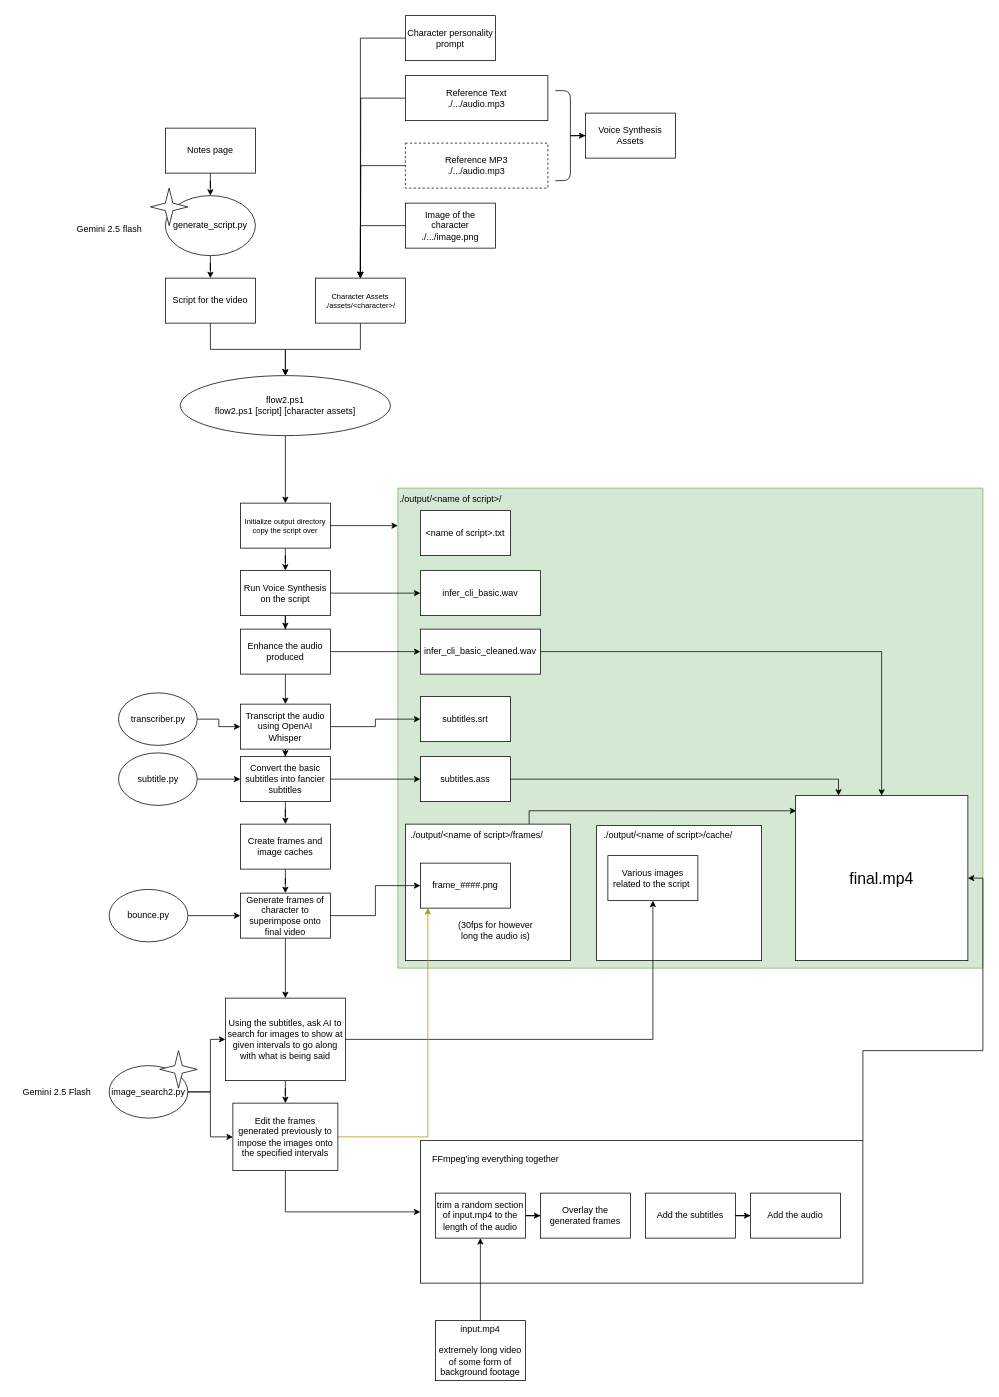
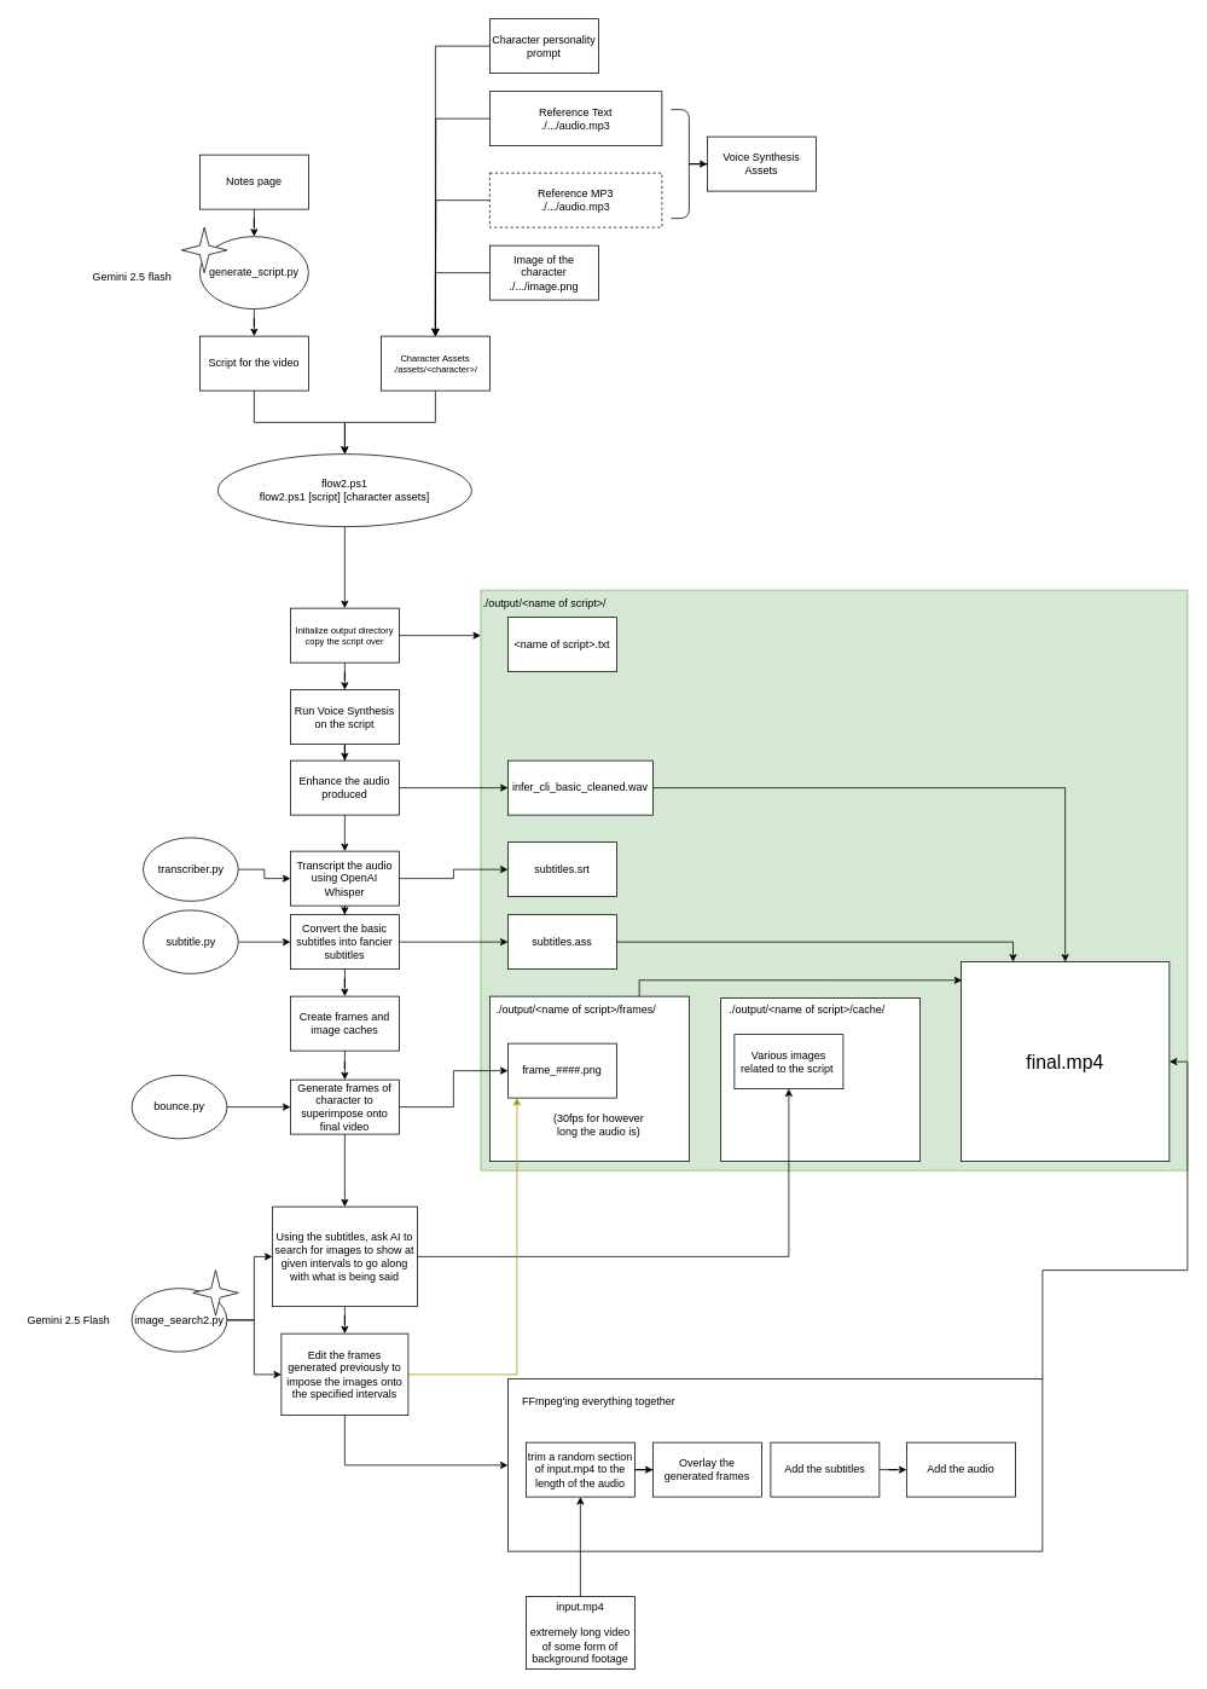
  <mxCell id="0" />
  <mxCell id="1" parent="0" />
  <mxCell id="2" value="" style="verticalLabelPosition=bottom;verticalAlign=top;html=1;shape=mxgraph.basic.rect;fillColor2=none;strokeWidth=1;size=20;indent=5;fillColor=#d5e8d4;strokeColor=#82b366;" vertex="1" parent="1"><mxGeometry x="530" y="650" width="780" height="640" as="geometry" /></mxCell>
  <mxCell id="3" style="edgeStyle=orthogonalEdgeStyle;rounded=0;orthogonalLoop=1;jettySize=auto;html=1;exitX=0.5;exitY=1;exitDx=0;exitDy=0;" edge="1" parent="1" source="4" target="6"><mxGeometry relative="1" as="geometry" /></mxCell>
  <mxCell id="4" value="&lt;div&gt;Script for the video&lt;/div&gt;" style="rounded=0;whiteSpace=wrap;html=1;" vertex="1" parent="1"><mxGeometry x="220" y="370" width="120" height="60" as="geometry" /></mxCell>
  <mxCell id="5" value="" style="edgeStyle=orthogonalEdgeStyle;rounded=0;orthogonalLoop=1;jettySize=auto;html=1;" edge="1" parent="1" source="6" target="27"><mxGeometry relative="1" as="geometry" /></mxCell>
  <mxCell id="6" value="&lt;div&gt;flow2.ps1&lt;/div&gt;flow2.ps1 [script] [character assets]" style="ellipse;whiteSpace=wrap;html=1;" vertex="1" parent="1"><mxGeometry x="240" y="500" width="280" height="80" as="geometry" /></mxCell>
  <mxCell id="7" style="edgeStyle=orthogonalEdgeStyle;rounded=0;orthogonalLoop=1;jettySize=auto;html=1;exitX=0.5;exitY=1;exitDx=0;exitDy=0;entryX=0.5;entryY=0;entryDx=0;entryDy=0;" edge="1" parent="1" source="8" target="6"><mxGeometry relative="1" as="geometry" /></mxCell>
  <mxCell id="8" value="&lt;div&gt;Character Assets&lt;/div&gt;&lt;div&gt;./assets/&amp;lt;character&amp;gt;/&lt;/div&gt;" style="whiteSpace=wrap;html=1;fontSize=10;" vertex="1" parent="1"><mxGeometry x="420" y="370" width="120" height="60" as="geometry" /></mxCell>
  <mxCell id="9" value="Voice Synthesis Assets" style="whiteSpace=wrap;html=1;" vertex="1" parent="1"><mxGeometry x="780" y="150" width="120" height="60" as="geometry" /></mxCell>
  <mxCell id="10" style="edgeStyle=orthogonalEdgeStyle;rounded=0;orthogonalLoop=1;jettySize=auto;html=1;exitX=0;exitY=0.5;exitDx=0;exitDy=0;" edge="1" parent="1" source="11"><mxGeometry relative="1" as="geometry"><mxPoint x="480" y="370" as="targetPoint" /></mxGeometry></mxCell>
  <mxCell id="11" value="&lt;div&gt;Reference MP3&lt;/div&gt;&lt;div&gt;./.../audio.mp3&lt;/div&gt;" style="whiteSpace=wrap;html=1;dashed=1;" vertex="1" parent="1"><mxGeometry x="540" y="190" width="190" height="60" as="geometry" /></mxCell>
  <mxCell id="12" style="edgeStyle=orthogonalEdgeStyle;rounded=0;orthogonalLoop=1;jettySize=auto;html=1;exitX=0;exitY=0.5;exitDx=0;exitDy=0;" edge="1" parent="1" source="13"><mxGeometry relative="1" as="geometry"><mxPoint x="480" y="370" as="targetPoint" /></mxGeometry></mxCell>
  <mxCell id="13" value="&lt;div&gt;Reference Text&lt;/div&gt;&lt;div&gt;&lt;div&gt;./.../audio.mp3&lt;/div&gt;&lt;/div&gt;" style="whiteSpace=wrap;html=1;" vertex="1" parent="1"><mxGeometry x="540" y="100" width="190" height="60" as="geometry" /></mxCell>
  <mxCell id="14" style="edgeStyle=orthogonalEdgeStyle;rounded=0;orthogonalLoop=1;jettySize=auto;html=1;exitX=0;exitY=0.5;exitDx=0;exitDy=0;entryX=0.5;entryY=0;entryDx=0;entryDy=0;" edge="1" parent="1" source="15" target="8"><mxGeometry relative="1" as="geometry" /></mxCell>
  <mxCell id="15" value="&lt;div&gt;Image of the character&lt;/div&gt;&lt;div&gt;./.../image.png&lt;/div&gt;" style="whiteSpace=wrap;html=1;" vertex="1" parent="1"><mxGeometry x="540" y="270" width="120" height="60" as="geometry" /></mxCell>
  <mxCell id="16" value="" style="edgeStyle=orthogonalEdgeStyle;rounded=0;orthogonalLoop=1;jettySize=auto;html=1;" edge="1" parent="1" source="17" target="9"><mxGeometry relative="1" as="geometry" /></mxCell>
  <mxCell id="17" value="" style="shape=curlyBracket;whiteSpace=wrap;html=1;rounded=1;flipH=1;labelPosition=right;verticalLabelPosition=middle;align=left;verticalAlign=middle;size=0;" vertex="1" parent="1"><mxGeometry x="740" y="120" width="20" height="120" as="geometry" /></mxCell>
  <mxCell id="18" style="edgeStyle=orthogonalEdgeStyle;rounded=0;orthogonalLoop=1;jettySize=auto;html=1;exitX=0;exitY=0.5;exitDx=0;exitDy=0;entryX=0.5;entryY=0;entryDx=0;entryDy=0;" edge="1" parent="1" source="19" target="8"><mxGeometry relative="1" as="geometry" /></mxCell>
  <mxCell id="19" value="Character personality prompt" style="whiteSpace=wrap;html=1;" vertex="1" parent="1"><mxGeometry x="540" y="20" width="120" height="60" as="geometry" /></mxCell>
  <mxCell id="20" value="" style="edgeStyle=orthogonalEdgeStyle;rounded=0;orthogonalLoop=1;jettySize=auto;html=1;" edge="1" parent="1" source="21" target="4"><mxGeometry relative="1" as="geometry" /></mxCell>
  <mxCell id="21" value="&lt;div&gt;generate_script.py&lt;/div&gt;" style="ellipse;whiteSpace=wrap;html=1;" vertex="1" parent="1"><mxGeometry x="220" width="120" height="80" as="geometry" y="260" /></mxCell>
  <mxCell id="22" value="" style="edgeStyle=orthogonalEdgeStyle;rounded=0;orthogonalLoop=1;jettySize=auto;html=1;entryX=0.5;entryY=0;entryDx=0;entryDy=0;" edge="1" parent="1" source="23" target="21"><mxGeometry relative="1" as="geometry" /></mxCell>
  <mxCell id="23" value="Notes page" style="rounded=0;whiteSpace=wrap;html=1;" vertex="1" parent="1"><mxGeometry x="220" y="170" width="120" height="60" as="geometry" /></mxCell>
  <mxCell id="24" value="" style="verticalLabelPosition=bottom;verticalAlign=top;html=1;shape=mxgraph.basic.4_point_star_2;dx=0.8;" vertex="1" parent="1"><mxGeometry x="200" y="250" width="50" height="50" as="geometry" /></mxCell>
  <mxCell id="25" value="Gemini 2.5 flash" style="text;html=1;align=center;verticalAlign=middle;resizable=0;points=[];autosize=1;strokeColor=none;fillColor=none;" vertex="1" parent="1"><mxGeometry x="90" y="290" width="110" height="30" as="geometry" /></mxCell>
  <mxCell id="26" value="" style="edgeStyle=orthogonalEdgeStyle;rounded=0;orthogonalLoop=1;jettySize=auto;html=1;" edge="1" parent="1" source="27" target="30"><mxGeometry relative="1" as="geometry" /></mxCell>
  <mxCell id="27" value="&lt;div&gt;Initialize output directory&lt;/div&gt;&lt;div&gt;copy the script over&lt;/div&gt;" style="whiteSpace=wrap;html=1;fontSize=10;" vertex="1" parent="1"><mxGeometry x="320" y="670" width="120" height="60" as="geometry" /></mxCell>
  <mxCell id="28" value="" style="edgeStyle=orthogonalEdgeStyle;rounded=0;orthogonalLoop=1;jettySize=auto;html=1;" edge="1" parent="1" source="30" target="33"><mxGeometry relative="1" as="geometry" /></mxCell>
- <mxCell id="29" style="edgeStyle=orthogonalEdgeStyle;rounded=0;orthogonalLoop=1;jettySize=auto;html=1;exitX=1;exitY=0.5;exitDx=0;exitDy=0;entryX=0;entryY=0.5;entryDx=0;entryDy=0;" edge="1" parent="1" source="30" target="52"><mxGeometry relative="1" as="geometry" /></mxCell>
  <mxCell id="30" value="&lt;div&gt;Run Voice Synthesis on the script&lt;/div&gt;" style="whiteSpace=wrap;html=1;" vertex="1" parent="1"><mxGeometry x="320" y="760" width="120" height="60" as="geometry" /></mxCell>
  <mxCell id="31" value="" style="edgeStyle=orthogonalEdgeStyle;rounded=0;orthogonalLoop=1;jettySize=auto;html=1;" edge="1" parent="1" source="33" target="35"><mxGeometry relative="1" as="geometry" /></mxCell>
  <mxCell id="32" value="" style="edgeStyle=orthogonalEdgeStyle;rounded=0;orthogonalLoop=1;jettySize=auto;html=1;" edge="1" parent="1" source="33" target="38"><mxGeometry relative="1" as="geometry" /></mxCell>
  <mxCell id="33" value="Enhance the audio produced" style="whiteSpace=wrap;html=1;" vertex="1" parent="1"><mxGeometry x="320" y="838" width="120" height="60" as="geometry" /></mxCell>
  <mxCell id="34" style="edgeStyle=orthogonalEdgeStyle;rounded=0;orthogonalLoop=1;jettySize=auto;html=1;exitX=1;exitY=0.5;exitDx=0;exitDy=0;" edge="1" parent="1" source="35" target="79"><mxGeometry relative="1" as="geometry" /></mxCell>
  <mxCell id="35" value="infer_cli_basic_cleaned.wav" style="whiteSpace=wrap;html=1;" vertex="1" parent="1"><mxGeometry x="560" y="838" width="160" height="60" as="geometry" /></mxCell>
  <mxCell id="36" value="" style="edgeStyle=orthogonalEdgeStyle;rounded=0;orthogonalLoop=1;jettySize=auto;html=1;" edge="1" parent="1" source="38" target="42"><mxGeometry relative="1" as="geometry" /></mxCell>
  <mxCell id="37" style="edgeStyle=orthogonalEdgeStyle;rounded=0;orthogonalLoop=1;jettySize=auto;html=1;exitX=1;exitY=0.5;exitDx=0;exitDy=0;" edge="1" parent="1" source="38" target="43"><mxGeometry relative="1" as="geometry" /></mxCell>
  <mxCell id="38" value="Transcript the audio using OpenAI Whisper" style="whiteSpace=wrap;html=1;" vertex="1" parent="1"><mxGeometry x="320" y="938" width="120" height="60" as="geometry" /></mxCell>
  <mxCell id="39" value="./output/&amp;lt;name of script&amp;gt;/" style="text;html=1;align=center;verticalAlign=middle;resizable=0;points=[];autosize=1;strokeColor=none;fillColor=none;" vertex="1" parent="1"><mxGeometry x="520" y="650" width="160" height="30" as="geometry" /></mxCell>
  <mxCell id="40" style="edgeStyle=orthogonalEdgeStyle;rounded=0;orthogonalLoop=1;jettySize=auto;html=1;exitX=1;exitY=0.5;exitDx=0;exitDy=0;" edge="1" parent="1" source="42" target="49"><mxGeometry relative="1" as="geometry" /></mxCell>
  <mxCell id="41" value="" style="edgeStyle=orthogonalEdgeStyle;rounded=0;orthogonalLoop=1;jettySize=auto;html=1;" edge="1" parent="1" source="42" target="51"><mxGeometry relative="1" as="geometry" /></mxCell>
  <mxCell id="42" value="Convert the basic subtitles into fancier subtitles" style="whiteSpace=wrap;html=1;" vertex="1" parent="1"><mxGeometry x="320" y="1008" width="120" height="60" as="geometry" /></mxCell>
  <mxCell id="43" value="subtitles.srt" style="whiteSpace=wrap;html=1;" vertex="1" parent="1"><mxGeometry x="560" y="928" width="120" height="60" as="geometry" /></mxCell>
  <mxCell id="44" value="" style="edgeStyle=orthogonalEdgeStyle;rounded=0;orthogonalLoop=1;jettySize=auto;html=1;" edge="1" parent="1" source="45" target="38"><mxGeometry relative="1" as="geometry" /></mxCell>
  <mxCell id="45" value="transcriber.py" style="ellipse;whiteSpace=wrap;html=1;" vertex="1" parent="1"><mxGeometry x="157.5" y="923" width="105" height="70" as="geometry" /></mxCell>
  <mxCell id="46" value="" style="edgeStyle=orthogonalEdgeStyle;rounded=0;orthogonalLoop=1;jettySize=auto;html=1;" edge="1" parent="1" source="47" target="42"><mxGeometry relative="1" as="geometry" /></mxCell>
  <mxCell id="47" value="subtitle.py" style="ellipse;whiteSpace=wrap;html=1;" vertex="1" parent="1"><mxGeometry x="157.5" y="1003" width="105" height="70" as="geometry" /></mxCell>
  <mxCell id="48" style="edgeStyle=orthogonalEdgeStyle;rounded=0;orthogonalLoop=1;jettySize=auto;html=1;exitX=1;exitY=0.5;exitDx=0;exitDy=0;entryX=0.25;entryY=0;entryDx=0;entryDy=0;" edge="1" parent="1" source="49" target="79"><mxGeometry relative="1" as="geometry" /></mxCell>
  <mxCell id="49" value="subtitles.ass" style="whiteSpace=wrap;html=1;" vertex="1" parent="1"><mxGeometry x="560" y="1008" width="120" height="60" as="geometry" /></mxCell>
  <mxCell id="50" value="" style="edgeStyle=orthogonalEdgeStyle;rounded=0;orthogonalLoop=1;jettySize=auto;html=1;" edge="1" parent="1" source="51" target="59"><mxGeometry relative="1" as="geometry" /></mxCell>
  <mxCell id="51" value="Create frames and image caches" style="whiteSpace=wrap;html=1;" vertex="1" parent="1"><mxGeometry x="320" y="1098" width="120" height="60" as="geometry" /></mxCell>
- <mxCell id="52" value="infer_cli_basic.wav" style="whiteSpace=wrap;html=1;" vertex="1" parent="1"><mxGeometry x="560" y="760" width="160" height="60" as="geometry" /></mxCell>
  <mxCell id="53" value="" style="rounded=0;whiteSpace=wrap;html=1;" vertex="1" parent="1"><mxGeometry x="795" y="1100" width="220" height="180" as="geometry" /></mxCell>
  <mxCell id="54" style="edgeStyle=orthogonalEdgeStyle;rounded=0;orthogonalLoop=1;jettySize=auto;html=1;exitX=0.75;exitY=0;exitDx=0;exitDy=0;entryX=0.005;entryY=0.092;entryDx=0;entryDy=0;entryPerimeter=0;" edge="1" parent="1" source="55" target="79"><mxGeometry relative="1" as="geometry"><Array as="points"><mxPoint x="705" y="1080" /></Array></mxGeometry></mxCell>
  <mxCell id="55" value="" style="rounded=0;whiteSpace=wrap;html=1;" vertex="1" parent="1"><mxGeometry x="540" y="1098" width="220" height="182" as="geometry" /></mxCell>
  <mxCell id="56" value="./output/&amp;lt;name of script&amp;gt;/cache/" style="text;html=1;align=center;verticalAlign=middle;resizable=0;points=[];autosize=1;strokeColor=none;fillColor=none;" vertex="1" parent="1"><mxGeometry x="795" y="1098" width="190" height="30" as="geometry" /></mxCell>
  <mxCell id="57" value="./output/&amp;lt;name of script&amp;gt;/frames/" style="text;html=1;align=center;verticalAlign=middle;resizable=0;points=[];autosize=1;strokeColor=none;fillColor=none;" vertex="1" parent="1"><mxGeometry x="535" y="1098" width="200" height="30" as="geometry" /></mxCell>
  <mxCell id="58" value="" style="edgeStyle=orthogonalEdgeStyle;rounded=0;orthogonalLoop=1;jettySize=auto;html=1;" edge="1" parent="1" source="59" target="69"><mxGeometry relative="1" as="geometry" /></mxCell>
  <mxCell id="59" value="Generate frames of character to superimpose onto final video" style="whiteSpace=wrap;html=1;" vertex="1" parent="1"><mxGeometry x="320" y="1190" width="120" height="60" as="geometry" /></mxCell>
  <mxCell id="60" style="edgeStyle=orthogonalEdgeStyle;rounded=0;orthogonalLoop=1;jettySize=auto;html=1;exitX=1;exitY=0.5;exitDx=0;exitDy=0;" edge="1" parent="1" source="27"><mxGeometry relative="1" as="geometry"><mxPoint x="530" y="700" as="targetPoint" /></mxGeometry></mxCell>
  <mxCell id="61" value="&amp;lt;name of script&amp;gt;.txt" style="whiteSpace=wrap;html=1;" vertex="1" parent="1"><mxGeometry x="560" y="680" width="120" height="60" as="geometry" /></mxCell>
  <mxCell id="62" style="edgeStyle=orthogonalEdgeStyle;rounded=0;orthogonalLoop=1;jettySize=auto;html=1;exitX=1;exitY=0.5;exitDx=0;exitDy=0;entryX=0;entryY=0.5;entryDx=0;entryDy=0;" edge="1" parent="1" source="59" target="63"><mxGeometry relative="1" as="geometry" /></mxCell>
  <mxCell id="63" value="frame_####.png" style="whiteSpace=wrap;html=1;" vertex="1" parent="1"><mxGeometry x="560" y="1150" width="120" height="60" as="geometry" /></mxCell>
  <mxCell id="64" value="&lt;div&gt;(30fps for however&lt;/div&gt;&lt;div&gt;long the audio is)&lt;/div&gt;" style="text;html=1;align=center;verticalAlign=middle;resizable=0;points=[];autosize=1;strokeColor=none;fillColor=none;" vertex="1" parent="1"><mxGeometry x="600" y="1220" width="120" height="40" as="geometry" /></mxCell>
  <mxCell id="65" value="" style="edgeStyle=orthogonalEdgeStyle;rounded=0;orthogonalLoop=1;jettySize=auto;html=1;" edge="1" parent="1" source="66" target="59"><mxGeometry relative="1" as="geometry" /></mxCell>
  <mxCell id="66" value="bounce.py" style="ellipse;whiteSpace=wrap;html=1;" vertex="1" parent="1"><mxGeometry x="145" y="1185" width="105" height="70" as="geometry" /></mxCell>
  <mxCell id="67" value="" style="edgeStyle=orthogonalEdgeStyle;rounded=0;orthogonalLoop=1;jettySize=auto;html=1;" edge="1" parent="1" source="69" target="75"><mxGeometry relative="1" as="geometry" /></mxCell>
  <mxCell id="68" value="" style="edgeStyle=orthogonalEdgeStyle;rounded=0;orthogonalLoop=1;jettySize=auto;html=1;" edge="1" parent="1" source="69" target="78"><mxGeometry relative="1" as="geometry" /></mxCell>
  <mxCell id="69" value="Using the subtitles, ask AI to search for images to show at given intervals to go along with what is being said" style="whiteSpace=wrap;html=1;" vertex="1" parent="1"><mxGeometry x="300" y="1330" width="160" height="110" as="geometry" /></mxCell>
  <mxCell id="70" value="" style="edgeStyle=orthogonalEdgeStyle;rounded=0;orthogonalLoop=1;jettySize=auto;html=1;" edge="1" parent="1" source="72" target="69"><mxGeometry relative="1" as="geometry"><Array as="points"><mxPoint x="280" y="1455" /><mxPoint x="280" y="1385" /></Array></mxGeometry></mxCell>
  <mxCell id="71" style="edgeStyle=orthogonalEdgeStyle;rounded=0;orthogonalLoop=1;jettySize=auto;html=1;exitX=1;exitY=0.5;exitDx=0;exitDy=0;entryX=0;entryY=0.5;entryDx=0;entryDy=0;" edge="1" parent="1" source="72" target="78"><mxGeometry relative="1" as="geometry" /></mxCell>
  <mxCell id="72" value="image_search2.py" style="ellipse;whiteSpace=wrap;html=1;" vertex="1" parent="1"><mxGeometry x="145" y="1420" width="105" height="70" as="geometry" /></mxCell>
  <mxCell id="73" value="" style="verticalLabelPosition=bottom;verticalAlign=top;html=1;shape=mxgraph.basic.4_point_star_2;dx=0.8;" vertex="1" parent="1"><mxGeometry x="212.5" y="1400" width="50" height="50" as="geometry" /></mxCell>
  <mxCell id="74" value="Gemini 2.5 Flash" style="text;html=1;align=center;verticalAlign=middle;resizable=0;points=[];autosize=1;strokeColor=none;fillColor=none;" vertex="1" parent="1"><mxGeometry x="20" y="1440" width="110" height="30" as="geometry" /></mxCell>
  <mxCell id="75" value="Various images related to the script&amp;nbsp;" style="whiteSpace=wrap;html=1;" vertex="1" parent="1"><mxGeometry x="810" y="1140" width="120" height="60" as="geometry" /></mxCell>
  <mxCell id="76" style="edgeStyle=orthogonalEdgeStyle;rounded=0;orthogonalLoop=1;jettySize=auto;html=1;exitX=1;exitY=0.5;exitDx=0;exitDy=0;fillColor=#e3c800;strokeColor=light-dark(#B09500,#FFFF66);" edge="1" parent="1" source="78"><mxGeometry relative="1" as="geometry"><mxPoint x="570" y="1210" as="targetPoint" /><Array as="points"><mxPoint x="570" y="1515" /><mxPoint x="570" y="1210" /></Array></mxGeometry></mxCell>
  <mxCell id="77" style="edgeStyle=orthogonalEdgeStyle;rounded=0;orthogonalLoop=1;jettySize=auto;html=1;exitX=0.5;exitY=1;exitDx=0;exitDy=0;entryX=0;entryY=0.5;entryDx=0;entryDy=0;" edge="1" parent="1" source="78" target="81"><mxGeometry relative="1" as="geometry" /></mxCell>
  <mxCell id="78" value="Edit the frames generated previously to impose the images onto the specified intervals" style="whiteSpace=wrap;html=1;" vertex="1" parent="1"><mxGeometry x="310" y="1470" width="140" height="90" as="geometry" /></mxCell>
  <mxCell id="79" value="final.mp4" style="whiteSpace=wrap;html=1;fontSize=21;" vertex="1" parent="1"><mxGeometry x="1060" y="1060" width="230" height="220" as="geometry" /></mxCell>
  <mxCell id="80" style="edgeStyle=orthogonalEdgeStyle;rounded=0;orthogonalLoop=1;jettySize=auto;html=1;exitX=1;exitY=0;exitDx=0;exitDy=0;entryX=1;entryY=0.5;entryDx=0;entryDy=0;" edge="1" parent="1" source="81" target="79"><mxGeometry relative="1" as="geometry" /></mxCell>
  <mxCell id="81" value="" style="whiteSpace=wrap;html=1;" vertex="1" parent="1"><mxGeometry x="560" y="1520" width="590" height="190" as="geometry" /></mxCell>
  <mxCell id="82" value="FFmpeg'ing everything together" style="text;html=1;align=center;verticalAlign=middle;resizable=0;points=[];autosize=1;strokeColor=none;fillColor=none;" vertex="1" parent="1"><mxGeometry x="565" y="1530" width="190" height="30" as="geometry" /></mxCell>
  <mxCell id="83" value="" style="edgeStyle=orthogonalEdgeStyle;rounded=0;orthogonalLoop=1;jettySize=auto;html=1;" edge="1" parent="1" source="84" target="85"><mxGeometry relative="1" as="geometry" /></mxCell>
  <mxCell id="84" value="trim a random section of input.mp4 to the length of the audio" style="rounded=0;whiteSpace=wrap;html=1;" vertex="1" parent="1"><mxGeometry x="580" y="1590" width="120" height="60" as="geometry" /></mxCell>
  <mxCell id="85" value="Overlay the generated frames" style="whiteSpace=wrap;html=1;rounded=0;" vertex="1" parent="1"><mxGeometry x="720" y="1590" width="120" height="60" as="geometry" /></mxCell>
  <mxCell id="86" value="" style="edgeStyle=orthogonalEdgeStyle;rounded=0;orthogonalLoop=1;jettySize=auto;html=1;" edge="1" parent="1" source="87" target="88"><mxGeometry relative="1" as="geometry" /></mxCell>
- <mxCell id="87" value="Add the subtitles" style="whiteSpace=wrap;html=1;rounded=0;" vertex="1" parent="1"><mxGeometry x="860" y="1590" width="120" height="60" as="geometry" /></mxCell>
+ <mxCell id="87" value="Add the subtitles" style="whiteSpace=wrap;html=1;rounded=0;" vertex="1" parent="1"><mxGeometry x="850" y="1590" width="120" height="60" as="geometry" /></mxCell>
  <mxCell id="88" value="Add the audio" style="whiteSpace=wrap;html=1;rounded=0;" vertex="1" parent="1"><mxGeometry x="1000" y="1590" width="120" height="60" as="geometry" /></mxCell>
  <mxCell id="89" style="edgeStyle=orthogonalEdgeStyle;rounded=0;orthogonalLoop=1;jettySize=auto;html=1;exitX=0.5;exitY=0;exitDx=0;exitDy=0;entryX=0.5;entryY=1;entryDx=0;entryDy=0;" edge="1" parent="1" source="90" target="84"><mxGeometry relative="1" as="geometry" /></mxCell>
  <mxCell id="90" value="&lt;div&gt;input.mp4&lt;/div&gt;&lt;div&gt;&lt;br&gt;&lt;/div&gt;&lt;div&gt;extremely long video of some form of background footage&lt;/div&gt;" style="whiteSpace=wrap;html=1;" vertex="1" parent="1"><mxGeometry x="580" y="1760" width="120" height="80" as="geometry" /></mxCell>
